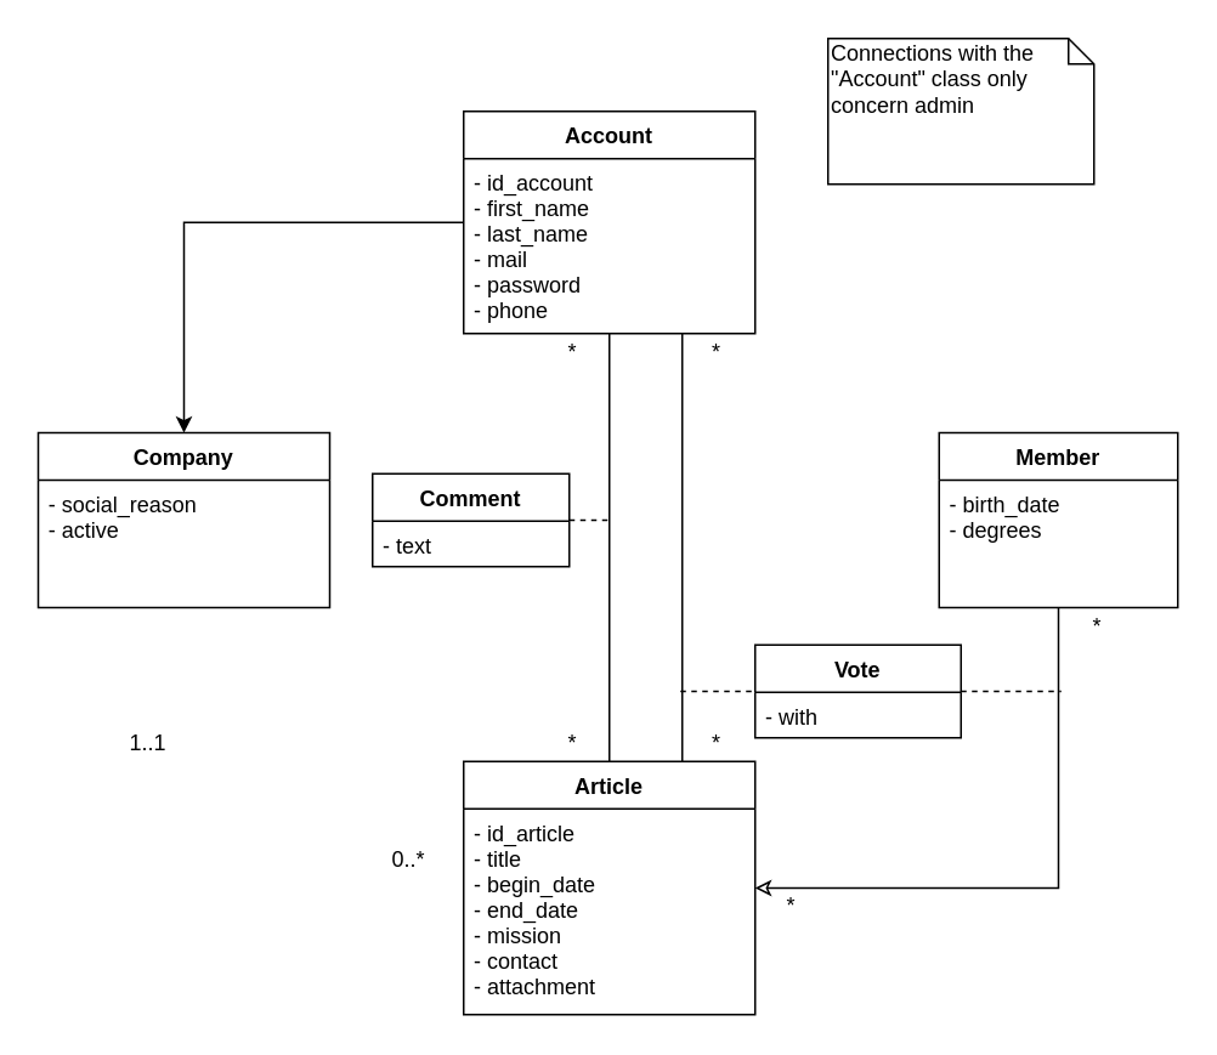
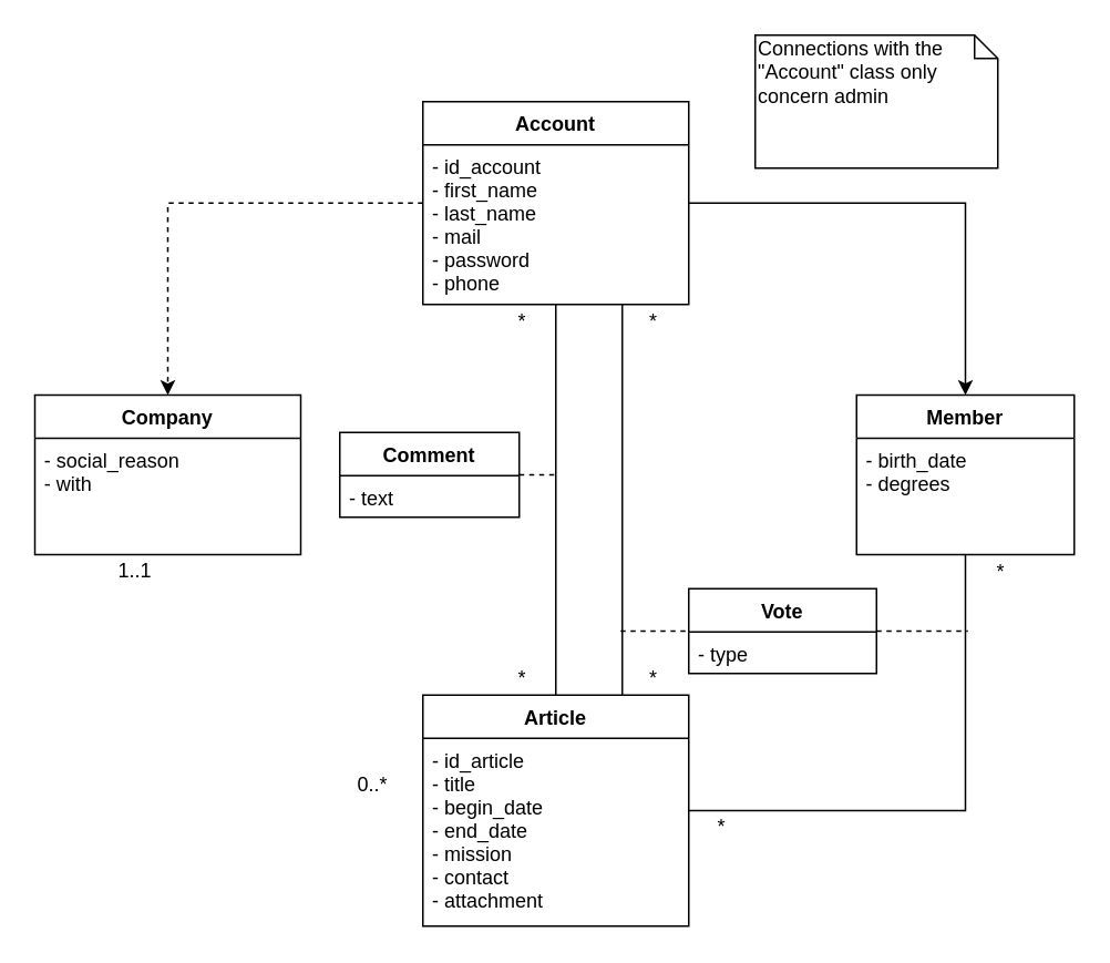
  <mxCell id="0" />
  <mxCell id="1" parent="0" />
- <mxCell id="2" value="" style="edgeStyle=orthogonalEdgeStyle;rounded=0;orthogonalLoop=1;jettySize=auto;html=1;" parent="1" source="4" target="11" edge="1"><mxGeometry relative="1" as="geometry" /></mxCell>
+ <mxCell id="2" value="" style="edgeStyle=orthogonalEdgeStyle;rounded=0;orthogonalLoop=1;jettySize=auto;html=1;dashed=1;" parent="1" source="4" target="11" edge="1"><mxGeometry relative="1" as="geometry" /></mxCell>
+ <mxCell id="3" value="" style="edgeStyle=orthogonalEdgeStyle;rounded=0;orthogonalLoop=1;jettySize=auto;html=1;" parent="1" source="4" target="9" edge="1"><mxGeometry relative="1" as="geometry" /></mxCell>
  <mxCell id="4" value="Account" style="swimlane;fontStyle=1;align=center;verticalAlign=top;childLayout=stackLayout;horizontal=1;startSize=26;horizontalStack=0;resizeParent=1;resizeParentMax=0;resizeLast=0;collapsible=1;marginBottom=0;" parent="1" vertex="1"><mxGeometry x="254" y="60.5" width="160" height="122" as="geometry"><mxRectangle x="407" y="131.5" width="53" height="26" as="alternateBounds" /></mxGeometry></mxCell>
  <mxCell id="5" value="- id_account&#10;- first_name&#10;- last_name&#10;- mail&#10;- password&#10;- phone" style="text;strokeColor=none;fillColor=none;align=left;verticalAlign=top;spacingLeft=4;spacingRight=4;overflow=hidden;rotatable=0;points=[[0,0.5],[1,0.5]];portConstraint=eastwest;" parent="4" vertex="1"><mxGeometry y="26" width="160" height="96" as="geometry" /></mxCell>
  <mxCell id="6" style="edgeStyle=orthogonalEdgeStyle;rounded=0;orthogonalLoop=1;jettySize=auto;html=1;entryX=0.5;entryY=0;entryDx=0;entryDy=0;endArrow=none;endFill=0;exitX=0.5;exitY=1;exitDx=0;exitDy=0;" parent="1" source="4" target="13" edge="1"><mxGeometry relative="1" as="geometry"><mxPoint x="334" y="332" as="sourcePoint" /></mxGeometry></mxCell>
  <mxCell id="7" style="edgeStyle=orthogonalEdgeStyle;rounded=0;orthogonalLoop=1;jettySize=auto;html=1;entryX=0.75;entryY=0;entryDx=0;entryDy=0;endArrow=none;endFill=0;exitX=0.75;exitY=1;exitDx=0;exitDy=0;" parent="1" source="4" target="13" edge="1"><mxGeometry relative="1" as="geometry"><mxPoint x="374" y="332" as="sourcePoint" /></mxGeometry></mxCell>
- <mxCell id="8" style="edgeStyle=orthogonalEdgeStyle;rounded=0;orthogonalLoop=1;jettySize=auto;html=1;entryX=1;entryY=0.5;entryDx=0;entryDy=0;endArrow=classic;endFill=0;exitX=0.5;exitY=1;exitDx=0;exitDy=0;" parent="1" source="9" target="13" edge="1"><mxGeometry relative="1" as="geometry" /></mxCell>
+ <mxCell id="8" style="edgeStyle=orthogonalEdgeStyle;rounded=0;orthogonalLoop=1;jettySize=auto;html=1;entryX=1;entryY=0.5;entryDx=0;entryDy=0;endArrow=none;endFill=0;exitX=0.5;exitY=1;exitDx=0;exitDy=0;" parent="1" source="9" target="13" edge="1"><mxGeometry relative="1" as="geometry" /></mxCell>
  <mxCell id="9" value="Member" style="swimlane;fontStyle=1;align=center;verticalAlign=top;childLayout=stackLayout;horizontal=1;startSize=26;horizontalStack=0;resizeParent=1;resizeParentMax=0;resizeLast=0;collapsible=1;marginBottom=0;" parent="1" vertex="1"><mxGeometry x="515" y="237" width="131" height="96" as="geometry"><mxRectangle x="640.5" y="308" width="53" height="26" as="alternateBounds" /></mxGeometry></mxCell>
  <mxCell id="10" value="- birth_date&#10;- degrees" style="text;strokeColor=none;fillColor=none;align=left;verticalAlign=top;spacingLeft=4;spacingRight=4;overflow=hidden;rotatable=0;points=[[0,0.5],[1,0.5]];portConstraint=eastwest;" parent="9" vertex="1"><mxGeometry y="26" width="131" height="70" as="geometry" /></mxCell>
  <mxCell id="11" value="Company" style="swimlane;fontStyle=1;align=center;verticalAlign=top;childLayout=stackLayout;horizontal=1;startSize=26;horizontalStack=0;resizeParent=1;resizeParentMax=0;resizeLast=0;collapsible=1;marginBottom=0;" parent="1" vertex="1"><mxGeometry x="20.5" y="237" width="160" height="96" as="geometry"><mxRectangle x="173.5" y="308" width="53" height="26" as="alternateBounds" /></mxGeometry></mxCell>
- <mxCell id="12" value="- social_reason&#10;- active" style="text;strokeColor=none;fillColor=none;align=left;verticalAlign=top;spacingLeft=4;spacingRight=4;overflow=hidden;rotatable=0;points=[[0,0.5],[1,0.5]];portConstraint=eastwest;fontStyle=0" parent="11" vertex="1"><mxGeometry y="26" width="160" height="70" as="geometry" /></mxCell>
+ <mxCell id="12" value="- social_reason&#10;- with" style="text;strokeColor=none;fillColor=none;align=left;verticalAlign=top;spacingLeft=4;spacingRight=4;overflow=hidden;rotatable=0;points=[[0,0.5],[1,0.5]];portConstraint=eastwest;fontStyle=0" parent="11" vertex="1"><mxGeometry y="26" width="160" height="70" as="geometry" /></mxCell>
  <mxCell id="13" value="Article" style="swimlane;fontStyle=1;align=center;verticalAlign=top;childLayout=stackLayout;horizontal=1;startSize=26;horizontalStack=0;resizeParent=1;resizeParentMax=0;resizeLast=0;collapsible=1;marginBottom=0;" parent="1" vertex="1"><mxGeometry x="254" y="417.5" width="160" height="139" as="geometry"><mxRectangle x="407" y="488.5" width="53" height="26" as="alternateBounds" /></mxGeometry></mxCell>
  <mxCell id="14" value="- id_article&#10;- title&#10;- begin_date&#10;- end_date&#10;- mission&#10;- contact&#10;- attachment" style="text;strokeColor=none;fillColor=none;align=left;verticalAlign=top;spacingLeft=4;spacingRight=4;overflow=hidden;rotatable=0;points=[[0,0.5],[1,0.5]];portConstraint=eastwest;" parent="13" vertex="1"><mxGeometry y="26" width="160" height="113" as="geometry" /></mxCell>
  <mxCell id="15" value="Comment" style="swimlane;fontStyle=1;align=center;verticalAlign=top;childLayout=stackLayout;horizontal=1;startSize=26;horizontalStack=0;resizeParent=1;resizeParentMax=0;resizeLast=0;collapsible=1;marginBottom=0;" parent="1" vertex="1"><mxGeometry x="204" y="259.5" width="108" height="51" as="geometry"><mxRectangle x="304.5" y="420.5" width="53" height="26" as="alternateBounds" /></mxGeometry></mxCell>
  <mxCell id="16" value="- text" style="text;strokeColor=none;fillColor=none;align=left;verticalAlign=top;spacingLeft=4;spacingRight=4;overflow=hidden;rotatable=0;points=[[0,0.5],[1,0.5]];portConstraint=eastwest;" parent="15" vertex="1"><mxGeometry y="26" width="108" height="25" as="geometry" /></mxCell>
  <mxCell id="17" value="" style="line;strokeWidth=1;fillColor=none;align=left;verticalAlign=middle;spacingTop=-1;spacingLeft=3;spacingRight=3;rotatable=0;labelPosition=right;points=[];portConstraint=eastwest;dashed=1;" parent="1" vertex="1"><mxGeometry x="312" y="281" width="21" height="8" as="geometry" /></mxCell>
  <mxCell id="18" value="Vote" style="swimlane;fontStyle=1;align=center;verticalAlign=top;childLayout=stackLayout;horizontal=1;startSize=26;horizontalStack=0;resizeParent=1;resizeParentMax=0;resizeLast=0;collapsible=1;marginBottom=0;" parent="1" vertex="1"><mxGeometry x="414" y="353.5" width="113" height="51" as="geometry"><mxRectangle x="407" y="488.5" width="53" height="26" as="alternateBounds" /></mxGeometry></mxCell>
- <mxCell id="19" value="- with" style="text;strokeColor=none;fillColor=none;align=left;verticalAlign=top;spacingLeft=4;spacingRight=4;overflow=hidden;rotatable=0;points=[[0,0.5],[1,0.5]];portConstraint=eastwest;" parent="18" vertex="1"><mxGeometry y="26" width="113" height="25" as="geometry" /></mxCell>
+ <mxCell id="19" value="- type" style="text;strokeColor=none;fillColor=none;align=left;verticalAlign=top;spacingLeft=4;spacingRight=4;overflow=hidden;rotatable=0;points=[[0,0.5],[1,0.5]];portConstraint=eastwest;" parent="18" vertex="1"><mxGeometry y="26" width="113" height="25" as="geometry" /></mxCell>
  <mxCell id="20" value="" style="line;strokeWidth=1;fillColor=none;align=left;verticalAlign=middle;spacingTop=-1;spacingLeft=3;spacingRight=3;rotatable=0;labelPosition=right;points=[];portConstraint=eastwest;dashed=1;" parent="1" vertex="1"><mxGeometry x="373" y="375" width="41" height="8" as="geometry" /></mxCell>
  <mxCell id="21" value="" style="line;strokeWidth=1;fillColor=none;align=left;verticalAlign=middle;spacingTop=-1;spacingLeft=3;spacingRight=3;rotatable=0;labelPosition=right;points=[];portConstraint=eastwest;dashed=1;" parent="1" vertex="1"><mxGeometry x="527" y="375" width="55" height="8" as="geometry" /></mxCell>
  <mxCell id="22" value="Connections with the &quot;Account&quot; class only concern admin" style="shape=note;whiteSpace=wrap;html=1;size=14;verticalAlign=top;align=left;spacingTop=-6;" parent="1" vertex="1"><mxGeometry x="454" y="20.5" width="146" height="80" as="geometry" /></mxCell>
- <mxCell id="23" value="1..1" style="text;html=1;strokeColor=none;fillColor=none;align=center;verticalAlign=middle;whiteSpace=wrap;rounded=0;" vertex="1" parent="1"><mxGeometry x="60.5" y="398" width="40" height="20" as="geometry" /></mxCell>
+ <mxCell id="23" value="1..1" style="text;html=1;strokeColor=none;fillColor=none;align=center;verticalAlign=middle;whiteSpace=wrap;rounded=0;" vertex="1" parent="1"><mxGeometry x="60.5" y="333" width="40" height="20" as="geometry" /></mxCell>
  <mxCell id="24" value="0..*" style="text;html=1;strokeColor=none;fillColor=none;align=center;verticalAlign=middle;whiteSpace=wrap;rounded=0;" vertex="1" parent="1"><mxGeometry x="204" y="462" width="40" height="20" as="geometry" /></mxCell>
  <mxCell id="25" value="*" style="text;html=1;strokeColor=none;fillColor=none;align=center;verticalAlign=middle;whiteSpace=wrap;rounded=0;" vertex="1" parent="1"><mxGeometry x="294" y="182.5" width="40" height="20" as="geometry" /></mxCell>
  <mxCell id="26" value="*" style="text;html=1;strokeColor=none;fillColor=none;align=center;verticalAlign=middle;whiteSpace=wrap;rounded=0;" vertex="1" parent="1"><mxGeometry x="294" y="397.5" width="40" height="20" as="geometry" /></mxCell>
  <mxCell id="27" value="*" style="text;html=1;strokeColor=none;fillColor=none;align=center;verticalAlign=middle;whiteSpace=wrap;rounded=0;" vertex="1" parent="1"><mxGeometry x="373" y="182.5" width="40" height="20" as="geometry" /></mxCell>
  <mxCell id="28" value="*" style="text;html=1;strokeColor=none;fillColor=none;align=center;verticalAlign=middle;whiteSpace=wrap;rounded=0;" vertex="1" parent="1"><mxGeometry x="373" y="397.5" width="40" height="20" as="geometry" /></mxCell>
  <mxCell id="29" value="*" style="text;html=1;strokeColor=none;fillColor=none;align=center;verticalAlign=middle;whiteSpace=wrap;rounded=0;" vertex="1" parent="1"><mxGeometry x="414" y="487" width="40" height="20" as="geometry" /></mxCell>
  <mxCell id="30" value="*" style="text;html=1;strokeColor=none;fillColor=none;align=center;verticalAlign=middle;whiteSpace=wrap;rounded=0;" vertex="1" parent="1"><mxGeometry x="582" y="333.5" width="40" height="20" as="geometry" /></mxCell>
